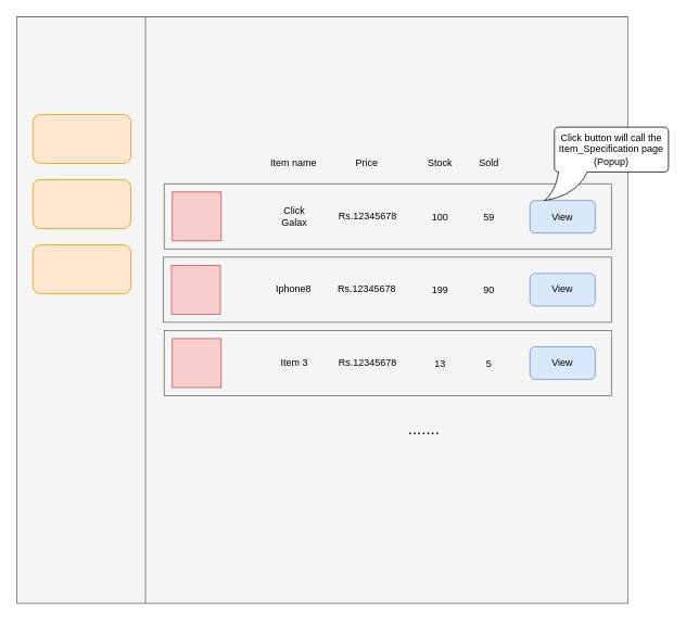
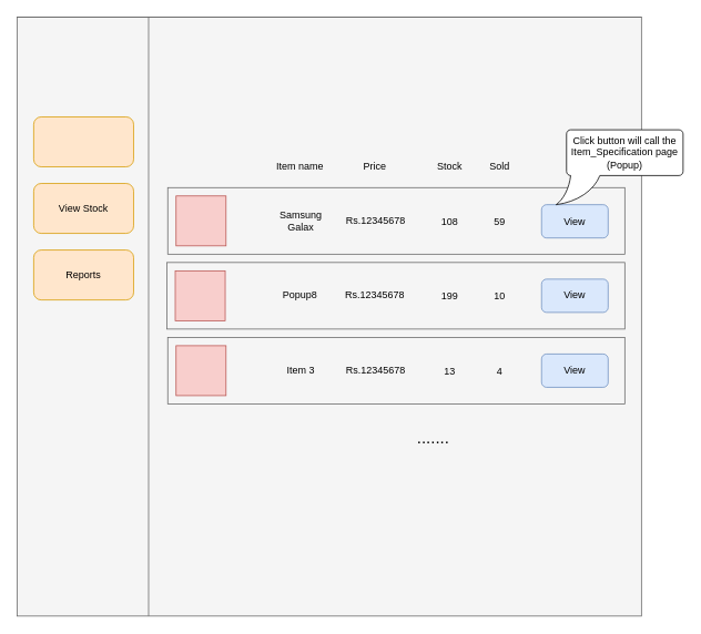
  <mxCell id="0" />
  <mxCell id="1" parent="0" />
  <mxCell id="2" value="" style="shape=internalStorage;whiteSpace=wrap;html=1;backgroundOutline=1;dx=158;dy=0;gradientDirection=north;fillColor=#f5f5f5;strokeColor=#666666;fontColor=#333333;" parent="1" vertex="1"><mxGeometry x="20" y="20" width="750" height="720" as="geometry" /></mxCell>
  <mxCell id="3" value="" style="rounded=0;whiteSpace=wrap;html=1;fillColor=#f5f5f5;strokeColor=#666666;fontColor=#333333;" parent="1" vertex="1"><mxGeometry x="201" y="225" width="549" height="80" as="geometry" /></mxCell>
  <mxCell id="4" value="" style="whiteSpace=wrap;html=1;aspect=fixed;fillColor=#f8cecc;strokeColor=#b85450;" parent="1" vertex="1"><mxGeometry x="211" y="235" width="60" height="60" as="geometry" /></mxCell>
- <mxCell id="5" value="&lt;div&gt;Click&lt;/div&gt;&lt;div&gt;Galax&lt;br&gt;&lt;/div&gt;" style="text;html=1;strokeColor=none;fillColor=none;align=center;verticalAlign=middle;whiteSpace=wrap;rounded=0;" parent="1" vertex="1"><mxGeometry x="301" y="245" width="120" height="40" as="geometry" /></mxCell>
+ <mxCell id="5" value="&lt;div&gt;Samsung&lt;/div&gt;&lt;div&gt;Galax&lt;br&gt;&lt;/div&gt;" style="text;html=1;strokeColor=none;fillColor=none;align=center;verticalAlign=middle;whiteSpace=wrap;rounded=0;" parent="1" vertex="1"><mxGeometry x="301" y="245" width="120" height="40" as="geometry" /></mxCell>
  <mxCell id="6" value="&lt;div&gt;Rs.12345678&lt;/div&gt;" style="text;html=1;strokeColor=none;fillColor=none;align=center;verticalAlign=middle;whiteSpace=wrap;rounded=0;" parent="1" vertex="1"><mxGeometry x="401" y="245" width="100" height="40" as="geometry" /></mxCell>
- <mxCell id="7" value="100" style="text;html=1;strokeColor=none;fillColor=none;align=center;verticalAlign=middle;whiteSpace=wrap;rounded=0;" parent="1" vertex="1"><mxGeometry x="490" y="245.5" width="100" height="40" as="geometry" /></mxCell>
+ <mxCell id="7" value="108" style="text;html=1;strokeColor=none;fillColor=none;align=center;verticalAlign=middle;whiteSpace=wrap;rounded=0;" parent="1" vertex="1"><mxGeometry x="490" y="245.5" width="100" height="40" as="geometry" /></mxCell>
  <mxCell id="8" value="" style="rounded=0;whiteSpace=wrap;html=1;fillColor=#f5f5f5;strokeColor=#666666;fontColor=#333333;" parent="1" vertex="1"><mxGeometry x="200" y="315" width="550" height="80" as="geometry" /></mxCell>
  <mxCell id="9" value="" style="whiteSpace=wrap;html=1;aspect=fixed;fillColor=#f8cecc;strokeColor=#b85450;" parent="1" vertex="1"><mxGeometry x="210" y="325" width="60" height="60" as="geometry" /></mxCell>
- <mxCell id="10" value="Iphone8" style="text;html=1;strokeColor=none;fillColor=none;align=center;verticalAlign=middle;whiteSpace=wrap;rounded=0;" parent="1" vertex="1"><mxGeometry x="300" y="335" width="120" height="40" as="geometry" /></mxCell>
+ <mxCell id="10" value="Popup8" style="text;html=1;strokeColor=none;fillColor=none;align=center;verticalAlign=middle;whiteSpace=wrap;rounded=0;" parent="1" vertex="1"><mxGeometry x="300" y="335" width="120" height="40" as="geometry" /></mxCell>
  <mxCell id="11" value="&lt;div&gt;Rs.12345678&lt;/div&gt;" style="text;html=1;strokeColor=none;fillColor=none;align=center;verticalAlign=middle;whiteSpace=wrap;rounded=0;" parent="1" vertex="1"><mxGeometry x="400" y="335" width="100" height="40" as="geometry" /></mxCell>
  <mxCell id="12" value="" style="rounded=0;whiteSpace=wrap;html=1;fillColor=#f5f5f5;strokeColor=#666666;fontColor=#333333;" parent="1" vertex="1"><mxGeometry x="201" y="405" width="549" height="80" as="geometry" /></mxCell>
  <mxCell id="13" value="" style="whiteSpace=wrap;html=1;aspect=fixed;fillColor=#f8cecc;strokeColor=#b85450;" parent="1" vertex="1"><mxGeometry x="211" y="415" width="60" height="60" as="geometry" /></mxCell>
  <mxCell id="14" value="&lt;div&gt;Item 3&lt;br&gt;&lt;/div&gt;" style="text;html=1;strokeColor=none;fillColor=none;align=center;verticalAlign=middle;whiteSpace=wrap;rounded=0;" parent="1" vertex="1"><mxGeometry x="301" y="425" width="120" height="40" as="geometry" /></mxCell>
  <mxCell id="15" value="&lt;div&gt;Rs.12345678&lt;/div&gt;" style="text;html=1;strokeColor=none;fillColor=none;align=center;verticalAlign=middle;whiteSpace=wrap;rounded=0;" parent="1" vertex="1"><mxGeometry x="401" y="425" width="100" height="40" as="geometry" /></mxCell>
  <mxCell id="16" value="View" style="rounded=1;whiteSpace=wrap;html=1;fillColor=#dae8fc;strokeColor=#6c8ebf;" parent="1" vertex="1"><mxGeometry x="650" y="245.5" width="80" height="40" as="geometry" /></mxCell>
  <mxCell id="17" value="View" style="rounded=1;whiteSpace=wrap;html=1;fillColor=#dae8fc;strokeColor=#6c8ebf;" parent="1" vertex="1"><mxGeometry x="650" y="335" width="80" height="40" as="geometry" /></mxCell>
  <mxCell id="18" value="View" style="rounded=1;whiteSpace=wrap;html=1;fillColor=#dae8fc;strokeColor=#6c8ebf;" parent="1" vertex="1"><mxGeometry x="650" y="425" width="80" height="40" as="geometry" /></mxCell>
  <mxCell id="19" value="199" style="text;html=1;strokeColor=none;fillColor=none;align=center;verticalAlign=middle;whiteSpace=wrap;rounded=0;" parent="1" vertex="1"><mxGeometry x="490" y="335.5" width="100" height="40" as="geometry" /></mxCell>
  <mxCell id="20" value="13" style="text;html=1;strokeColor=none;fillColor=none;align=center;verticalAlign=middle;whiteSpace=wrap;rounded=0;" parent="1" vertex="1"><mxGeometry x="490" y="425.5" width="100" height="40" as="geometry" /></mxCell>
  <mxCell id="21" value="&lt;font style=&quot;font-size: 20px&quot;&gt;.......&lt;/font&gt;" style="text;html=1;strokeColor=none;fillColor=none;align=center;verticalAlign=middle;whiteSpace=wrap;rounded=0;" parent="1" vertex="1"><mxGeometry x="400" y="515" width="240" height="20" as="geometry" /></mxCell>
  <mxCell id="22" value="" style="rounded=1;whiteSpace=wrap;html=1;fillColor=#ffe6cc;strokeColor=#d79b00;" parent="1" vertex="1"><mxGeometry x="40" y="140" width="120" height="60" as="geometry" /></mxCell>
  <mxCell id="23" value="" style="rounded=1;whiteSpace=wrap;html=1;fillColor=#ffe6cc;strokeColor=#d79b00;" parent="1" vertex="1"><mxGeometry x="40" y="220" width="120" height="60" as="geometry" /></mxCell>
  <mxCell id="24" value="" style="rounded=1;whiteSpace=wrap;html=1;fillColor=#ffe6cc;strokeColor=#d79b00;" parent="1" vertex="1"><mxGeometry x="40" y="300" width="120" height="60" as="geometry" /></mxCell>
+ <mxCell id="25" value="View Stock" style="text;html=1;strokeColor=none;fillColor=none;align=center;verticalAlign=middle;whiteSpace=wrap;rounded=0;" parent="1" vertex="1"><mxGeometry x="40" y="230" width="120" height="40" as="geometry" /></mxCell>
+ <mxCell id="26" value="Reports" style="text;html=1;strokeColor=none;fillColor=none;align=center;verticalAlign=middle;whiteSpace=wrap;rounded=0;" parent="1" vertex="1"><mxGeometry x="40" y="310" width="120" height="40" as="geometry" /></mxCell>
  <mxCell id="27" value="59" style="text;html=1;strokeColor=none;fillColor=none;align=center;verticalAlign=middle;whiteSpace=wrap;rounded=0;" vertex="1" parent="1"><mxGeometry x="550" y="245.5" width="100" height="40" as="geometry" /></mxCell>
- <mxCell id="28" value="90" style="text;html=1;strokeColor=none;fillColor=none;align=center;verticalAlign=middle;whiteSpace=wrap;rounded=0;" vertex="1" parent="1"><mxGeometry x="550" y="335.5" width="100" height="40" as="geometry" /></mxCell>
- <mxCell id="29" value="5" style="text;html=1;strokeColor=none;fillColor=none;align=center;verticalAlign=middle;whiteSpace=wrap;rounded=0;" vertex="1" parent="1"><mxGeometry x="550" y="425.5" width="100" height="40" as="geometry" /></mxCell>
+ <mxCell id="28" value="10" style="text;html=1;strokeColor=none;fillColor=none;align=center;verticalAlign=middle;whiteSpace=wrap;rounded=0;" vertex="1" parent="1"><mxGeometry x="550" y="335.5" width="100" height="40" as="geometry" /></mxCell>
+ <mxCell id="29" value="4" style="text;html=1;strokeColor=none;fillColor=none;align=center;verticalAlign=middle;whiteSpace=wrap;rounded=0;" vertex="1" parent="1"><mxGeometry x="550" y="425.5" width="100" height="40" as="geometry" /></mxCell>
  <mxCell id="30" value="Item name" style="text;html=1;strokeColor=none;fillColor=none;align=center;verticalAlign=middle;whiteSpace=wrap;rounded=0;" vertex="1" parent="1"><mxGeometry x="300" y="180" width="120" height="40" as="geometry" /></mxCell>
  <mxCell id="31" value="Price" style="text;html=1;strokeColor=none;fillColor=none;align=center;verticalAlign=middle;whiteSpace=wrap;rounded=0;" vertex="1" parent="1"><mxGeometry x="390" y="180" width="120" height="40" as="geometry" /></mxCell>
  <mxCell id="32" value="Stock" style="text;html=1;strokeColor=none;fillColor=none;align=center;verticalAlign=middle;whiteSpace=wrap;rounded=0;" vertex="1" parent="1"><mxGeometry x="480" y="180" width="120" height="40" as="geometry" /></mxCell>
  <mxCell id="33" value="Sold" style="text;html=1;strokeColor=none;fillColor=none;align=center;verticalAlign=middle;whiteSpace=wrap;rounded=0;" vertex="1" parent="1"><mxGeometry x="540" y="180" width="120" height="40" as="geometry" /></mxCell>
  <mxCell id="34" value="&lt;div&gt;Click button will call the Item_Specification page&lt;/div&gt;&lt;div&gt;(Popup)&lt;br&gt;&lt;/div&gt;" style="whiteSpace=wrap;html=1;shape=mxgraph.basic.roundRectCallout;dx=22;dy=35;size=5;boundedLbl=1;rounded=1;" vertex="1" parent="1"><mxGeometry x="680" y="155.5" width="140" height="90" as="geometry" /></mxCell>
